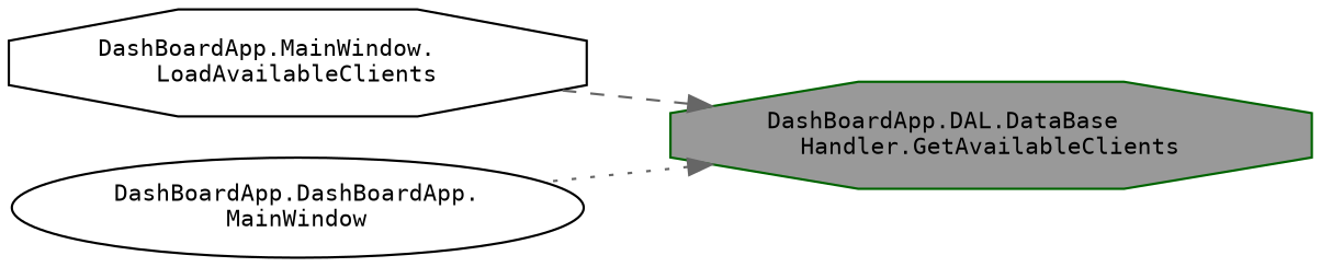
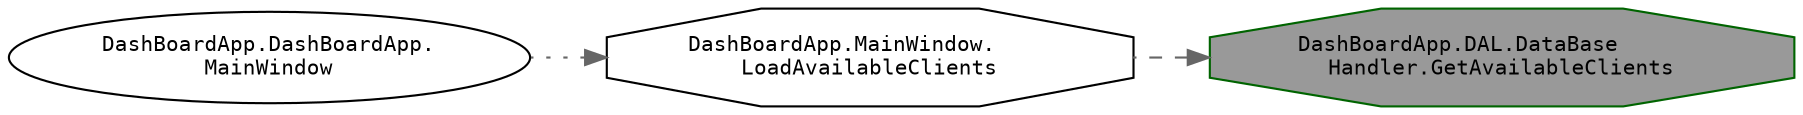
  digraph {
    fontname="DejaVu Sans Mono"
    rankdir=RL
    node [color=black fillcolor=white fontname="DejaVu Sans Mono" fontsize=10 shape=octagon style=filled]
    edge [color=gray40 dir=back fontname="DejaVu Sans Mono" fontsize=10 labelfontname=Helvetica labelfontsize=10]
    n1 [color=darkgreen fillcolor=grey60 fontcolor=black height=0.2 label="DashBoardApp.DAL.DataBase\lHandler.GetAvailableClients" width=0.4]
    n2 [height=0.2 label="DashBoardApp.MainWindow.\lLoadAvailableClients" width=0.4]
    n3 [height=0.2 label="DashBoardApp.DashBoardApp.\lMainWindow" shape=ellipse width=0.4]
    n1 -> n2 [style=dashed]
-   n1 -> n3 [style=dotted]
+   n2 -> n3 [style=dotted]
  }
